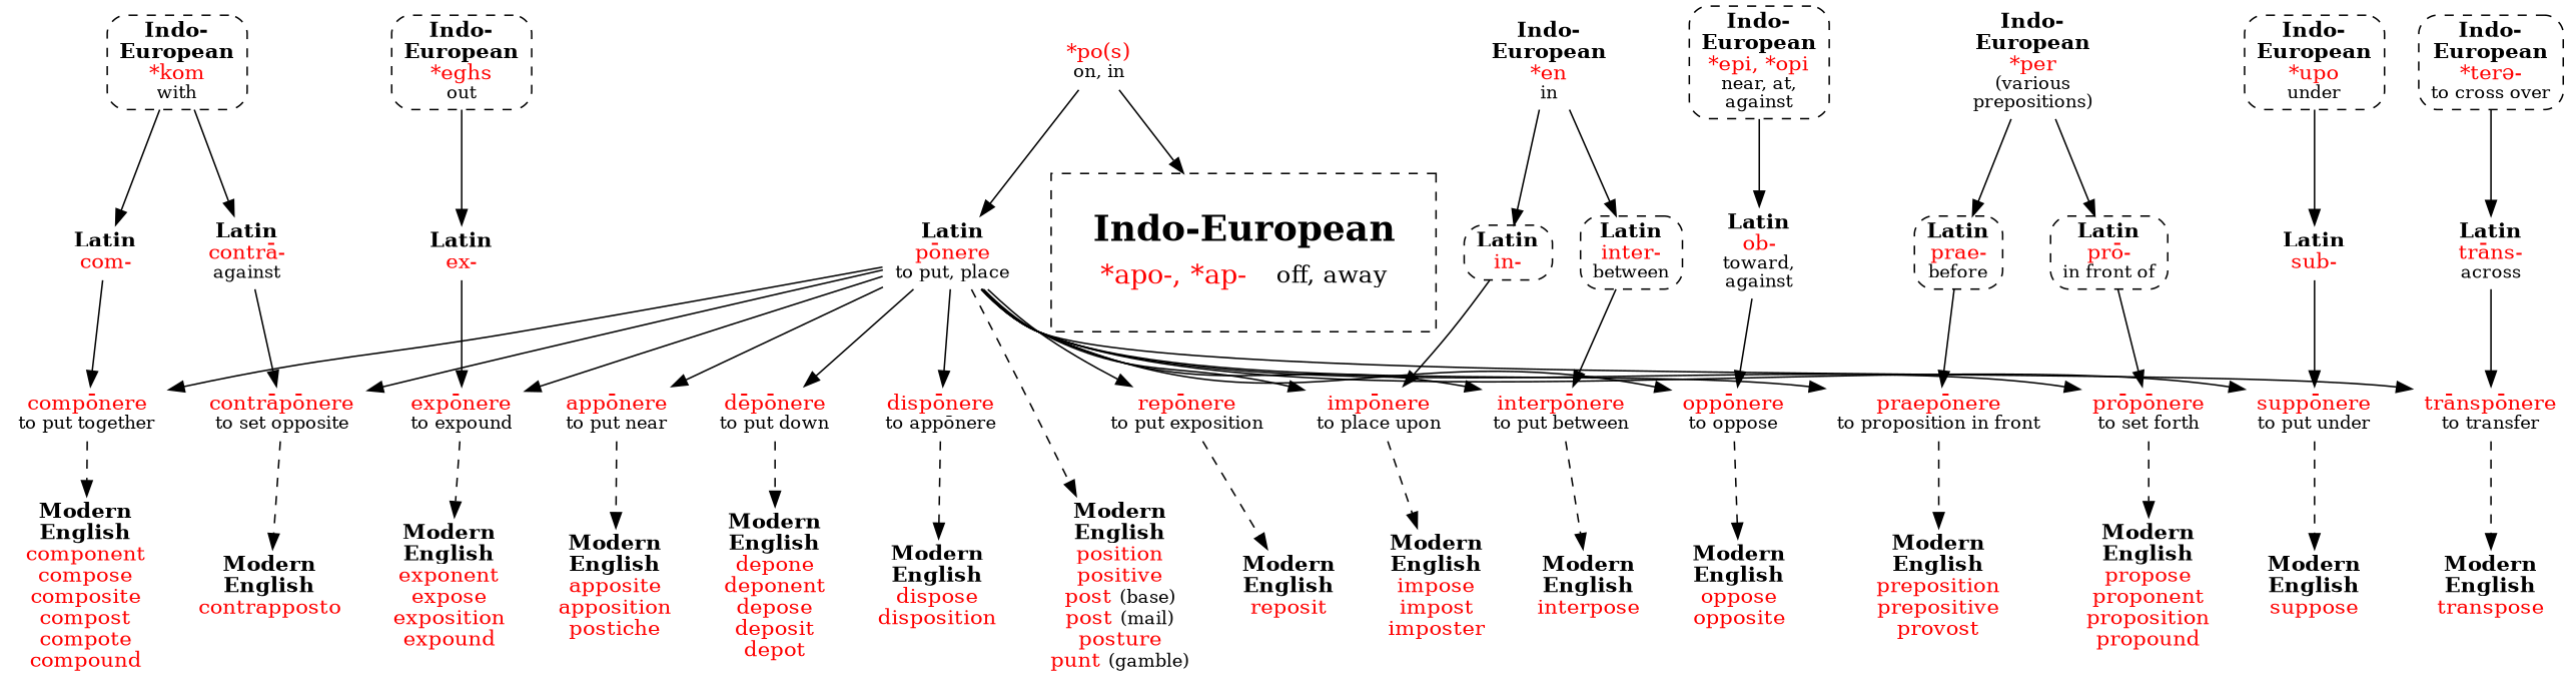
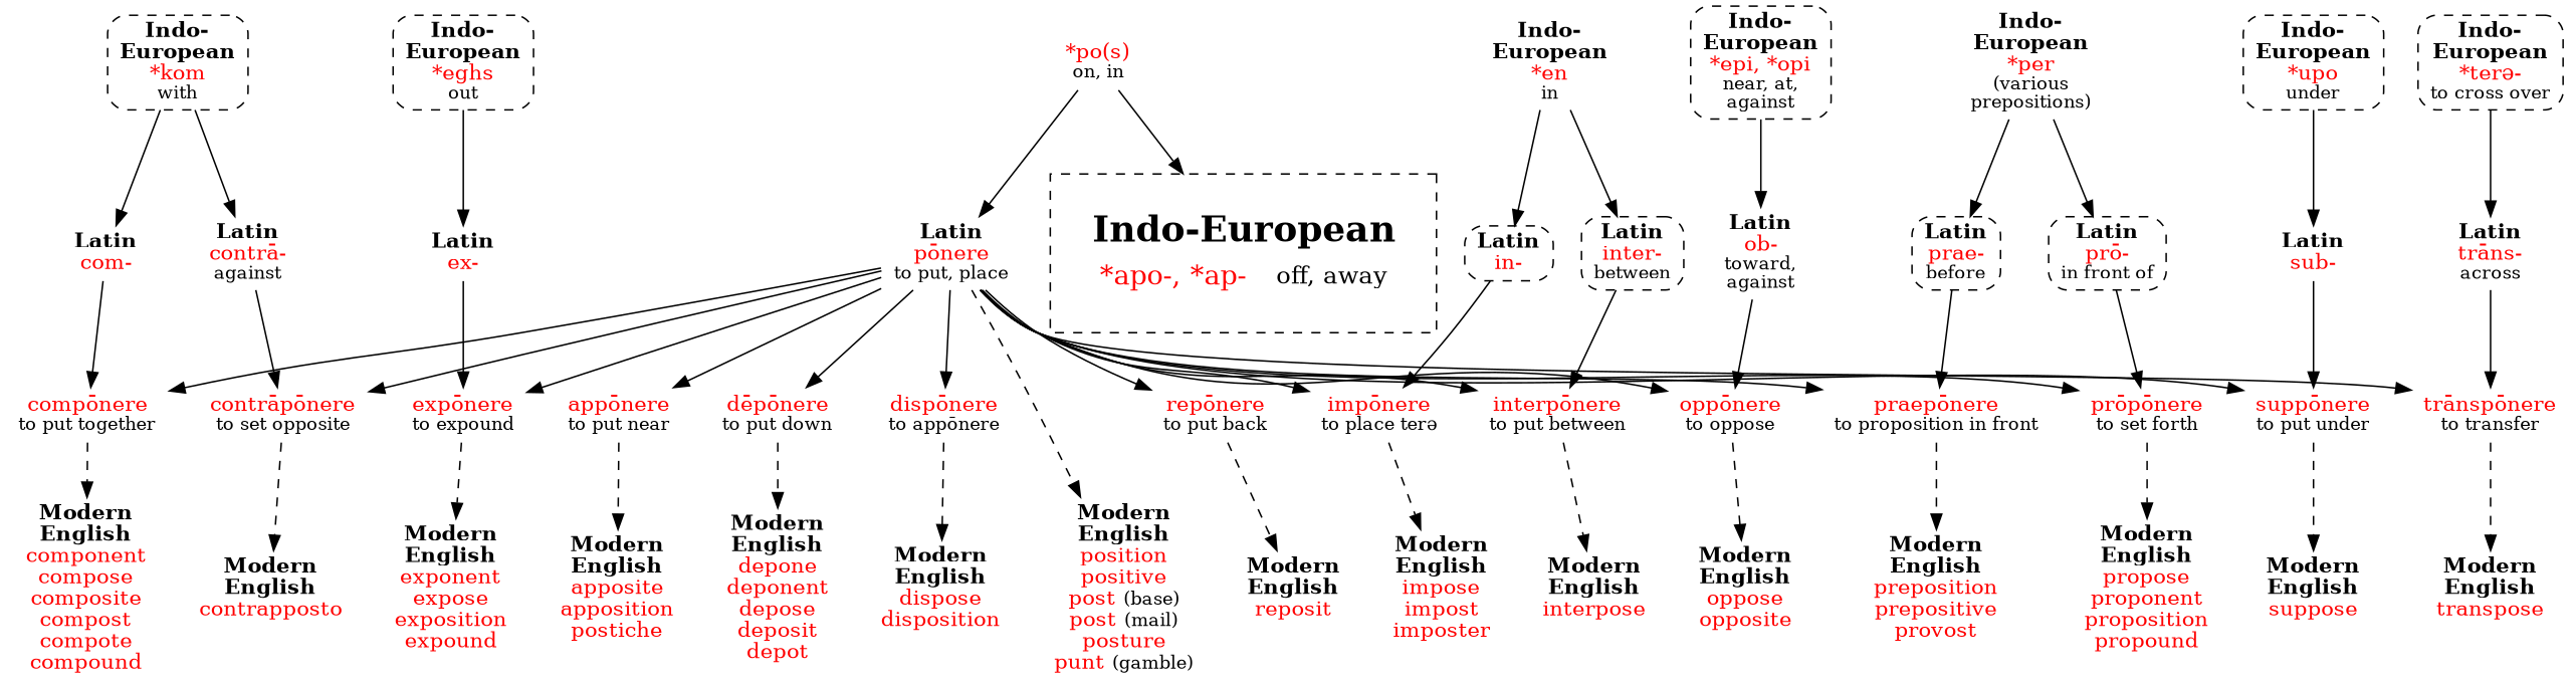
  strict digraph {
    node [shape=none]
    n1 [label=<<b>Modern<br/>English</b><br/><font color="red">position<br/>positive<br/>post </font><font point-size="12">(base)</font><br/><font color="red">post </font><font point-size="12">(mail)</font><br/><font color="red">posture<br/>punt </font><font point-size="12">(gamble)</font>>]
    n2 [label=<<b>Modern<br/>English</b><br/><font color="red">apposite<br/>apposition<br/>postiche</font>>]
    n3 [label=<<b>Modern<br/>English</b><br/><font color="red">component<br/>compose<br/>composite<br/>compost<br/>compote<br/>compound</font>>]
    n4 [label=<<b>Modern<br/>English</b><br/><font color="red">contrapposto</font>>]
    n5 [label=<<b>Modern<br/>English</b><br/><font color="red">depone<br/>deponent<br/>depose<br/>deposit<br/>depot</font>>]
    n6 [label=<<b>Modern<br/>English</b><br/><font color="red">dispose<br/>disposition</font>>]
    n7 [label=<<b>Modern<br/>English</b><br/><font color="red">exponent<br/>expose<br/>exposition<br/>expound</font>>]
    n8 [label=<<b>Modern<br/>English</b><br/><font color="red">impose<br/>impost<br/>imposter</font>>]
    n9 [label=<<b>Modern<br/>English</b><br/><font color="red">interpose</font>>]
    n10 [label=<<b>Modern<br/>English</b><br/><font color="red">oppose<br/>opposite</font>>]
    n11 [label=<<b>Modern<br/>English</b><br/><font color="red">preposition<br/>prepositive<br/>provost</font>>]
    n12 [label=<<b>Modern<br/>English</b><br/><font color="red">propose<br/>proponent<br/>proposition<br/>propound</font>>]
    n13 [label=<<b>Modern<br/>English</b><br/><font color="red">reposit</font>>]
    n14 [label=<<b>Modern<br/>English</b><br/><font color="red">suppose</font>>]
    n15 [label=<<b>Modern<br/>English</b><br/><font color="red">transpose</font>>]
    n16 [label=<<b>Indo-<br/>European</b><br/><font color="red">*kom</font><br/><font point-size="12">with</font>> shape=box style="dashed,rounded"]
    n17 [label=<<b>Indo-<br/>European</b><br/><font color="red">*eghs</font><br/><font point-size="12">out</font>> shape=box style="dashed,rounded"]
    n18 [label=<<b>Indo-<br/>European</b><br/><font color="red">*en</font><br/><font point-size="12">in</font>>]
    n19 [label=<<b>Indo-<br/>European</b><br/><font color="red">*epi, *opi</font><br/><font point-size="12">near, at,<br/>against</font>> shape=box style="dashed,rounded"]
    n20 [label=<<b>Indo-<br/>European</b><br/><font color="red">*per</font><br/><font point-size="12">(various<br/>prepositions)</font>>]
    n21 [label=<<b>Indo-<br/>European</b><br/><font color="red">*upo</font><br/><font point-size="12">under</font>> shape=box style="dashed,rounded"]
    n22 [label=<<b>Indo-<br/>European</b><br/><font color="red">*terə-</font><br/><font point-size="12">to cross over</font>> shape=box style="dashed,rounded"]
    n23 [label=<<b>Latin</b><br/><font color="red">com-</font>>]
    n24 [label=<<b>Latin</b><br/><font color="red">contrā-</font><br/><font point-size="12">against</font>>]
    n25 [label=<<b>Latin</b><br/><font color="red">ex-</font>>]
    n26 [label=<<b>Latin</b><br/><font color="red">in-</font>> shape=box style="dashed,rounded"]
    n27 [label=<<b>Latin</b><br/><font color="red">inter-</font><br/><font point-size="12">between</font>> shape=box style="dashed,rounded"]
    n28 [label=<<b>Latin</b><br/><font color="red">ob-</font><br/><font point-size="12">toward,<br/>against</font>>]
    n29 [label=<<b>Latin</b><br/><font color="red">prae-</font><br/><font point-size="12">before</font>> shape=box style="dashed,rounded"]
    n30 [label=<<b>Latin</b><br/><font color="red">prō-</font><br/><font point-size="12">in front of</font>> shape=box style="dashed,rounded"]
    n31 [label=<<b>Latin</b><br/><font color="red">sub-</font>>]
    n32 [label=<<b>Latin</b><br/><font color="red">trāns-</font><br/><font point-size="12">across</font>>]
    n33 [label=<<table border="0"><tr><td colspan="2"><font point-size="24"><b>Indo-European</b></font></td></tr><tr><td><font point-size="18" color="red">*apo-, *ap-</font></td><td><font point-size="16">off, away</font></td></tr></table>> margin=.3 peripheries=1 shape=rect style=dashed]
    n34 [label=<<font color="red">*po(s)</font><br/><font point-size="12">on, in</font>>]
    n35 [label=<<b>Latin</b><br/><font color="red">pōnere</font><br/><font point-size="12">to put, place</font>>]
    n36 [label=<<font color="red">appōnere</font><br/><font point-size="12">to put near</font>>]
    n37 [label=<<font color="red">compōnere</font><br/><font point-size="12">to put together</font>>]
    n38 [label=<<font color="red">contrāpōnere</font><br/><font point-size="12">to set opposite</font>>]
    n39 [label=<<font color="red">dēpōnere</font><br/><font point-size="12">to put down</font>>]
    n40 [label=<<font color="red">dispōnere</font><br/><font point-size="12">to appōnere</font>>]
    n41 [label=<<font color="red">expōnere</font><br/><font point-size="12">to expound</font>>]
-   n42 [label=<<font color="red">impōnere</font><br/><font point-size="12">to place upon</font>>]
+   n42 [label=<<font color="red">impōnere</font><br/><font point-size="12">to place terə</font>>]
    n43 [label=<<font color="red">interpōnere</font><br/><font point-size="12">to put between</font>>]
    n44 [label=<<font color="red">oppōnere</font><br/><font point-size="12">to oppose</font>>]
    n45 [label=<<font color="red">praepōnere</font><br/><font point-size="12">to proposition in front</font>>]
    n46 [label=<<font color="red">prōpōnere</font><br/><font point-size="12">to set forth</font>>]
-   n47 [label=<<font color="red">repōnere</font><br/><font point-size="12">to put exposition</font>>]
+   n47 [label=<<font color="red">repōnere</font><br/><font point-size="12">to put back</font>>]
    n48 [label=<<font color="red">suppōnere</font><br/><font point-size="12">to put under</font>>]
    n49 [label=<<font color="red">trānspōnere</font><br/><font point-size="12">to transfer</font>>]
    subgraph sub_1 {
      rank=sink
      n1
      n2
      n3
      n4
      n5
      n6
      n7
      n8
      n9
      n10
      n11
      n12
      n13
      n14
      n15
    }
    subgraph sub_2 {
      rank=same
      n16
      n17
      n18
      n19
      n20
      n21
      n22
    }
    n16 -> n23
    n16 -> n24
    n17 -> n25
    n18 -> n26
    n18 -> n27
    n19 -> n28
    n20 -> n29
    n20 -> n30
    n21 -> n31
    n22 -> n32
    n23 -> n37
    n24 -> n38
    n25 -> n41
    n26 -> n42
    n27 -> n43
    n28 -> n44
    n29 -> n45
    n30 -> n46
    n31 -> n48
    n32 -> n49
    n34 -> n33
    n34 -> n35
    n35 -> n1 [style=dashed]
    n35 -> n36
    n35 -> n37
    n35 -> n38
    n35 -> n39
    n35 -> n40
    n35 -> n41
    n35 -> n42
    n35 -> n43
    n35 -> n44
    n35 -> n45
    n35 -> n46
    n35 -> n47
    n35 -> n48
    n35 -> n49
    n36 -> n2 [style=dashed]
    n37 -> n3 [style=dashed]
    n38 -> n4 [style=dashed]
    n39 -> n5 [style=dashed]
    n40 -> n6 [style=dashed]
    n41 -> n7 [style=dashed]
    n42 -> n8 [style=dashed]
    n43 -> n9 [style=dashed]
    n44 -> n10 [style=dashed]
    n45 -> n11 [style=dashed]
    n46 -> n12 [style=dashed]
    n47 -> n13 [style=dashed]
    n48 -> n14 [style=dashed]
    n49 -> n15 [style=dashed]
  }
